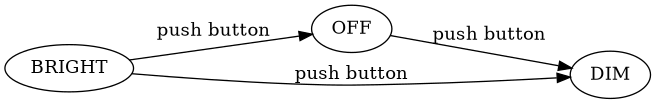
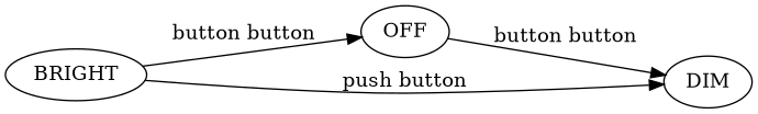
  digraph {
    rankdir=LR
    edge [splines=curved]
    OFF
    DIM
    BRIGHT
-   OFF -> DIM [label="push button"]
-   BRIGHT -> OFF [label="push button"]
+   OFF -> DIM [label="button button"]
+   BRIGHT -> OFF [label="button button"]
    BRIGHT -> DIM [label="push button"]
  }
